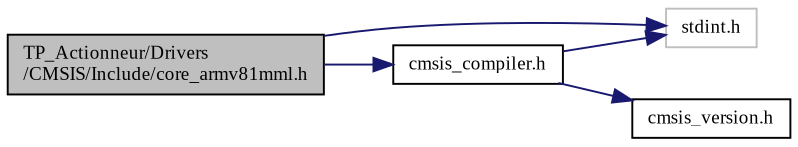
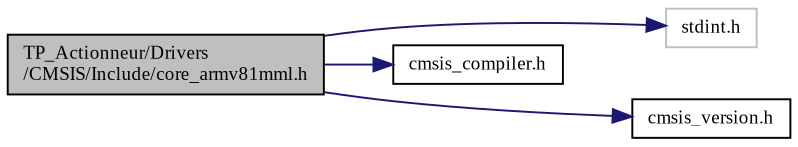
  digraph {
    rankdir=LR
    fontname="Liberation Serif"
    node [color=black fillcolor=white fontname="Liberation Serif" fontsize=10 shape=record style=filled]
    edge [color=midnightblue fontname="Liberation Serif" fontsize=10 labelfontname=Helvetica labelfontsize=10 style=solid]
    n1 [fillcolor=grey75 fontcolor=black height=0.2 label="TP_Actionneur/Drivers\l/CMSIS/Include/core_armv81mml.h" width=0.4]
    n2 [color=grey75 height=0.2 label="stdint.h" width=0.4]
    n3 [height=0.2 label="cmsis_version.h" width=0.4]
    n4 [height=0.2 label="cmsis_compiler.h" width=0.4]
    n1 -> n2
-   n4 -> n3
+   n1 -> n3
    n1 -> n4
-   n4 -> n2
  }
